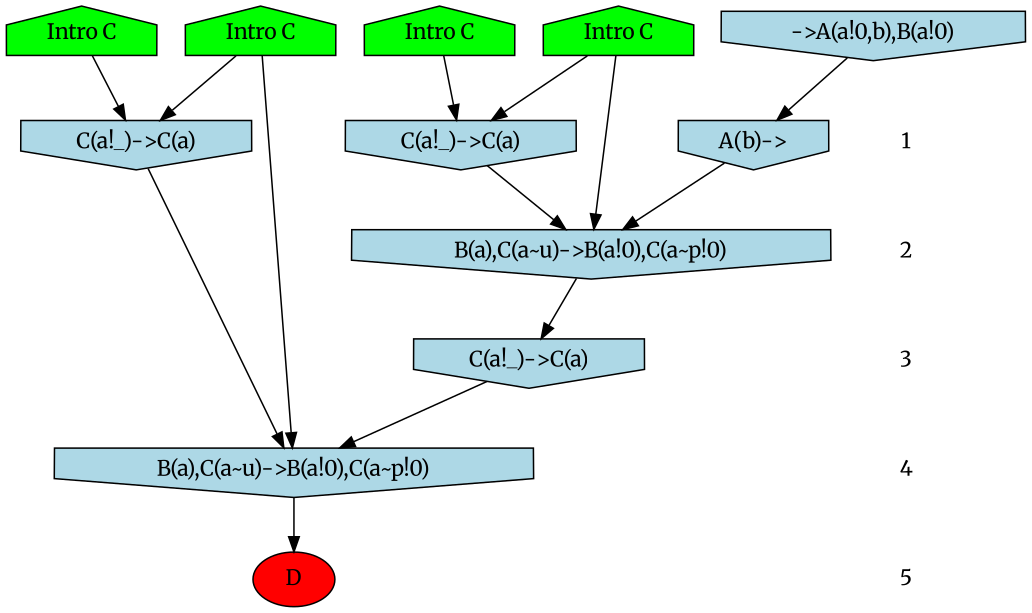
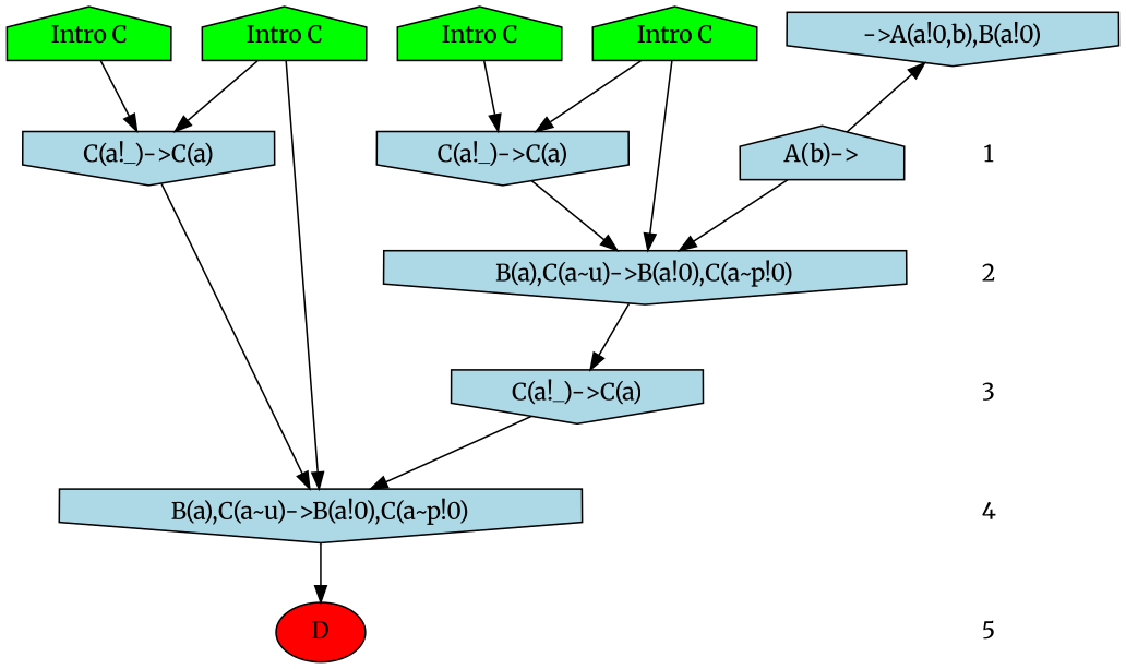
  digraph {
    fontname=Merriweather
    ranksep=.5
    node [fillcolor=lightblue fontname=Merriweather shape=invhouse style=filled]
    edge [fontname=Merriweather]
    n1 [fillcolor=green label="Intro C" shape=house]
    n2 [fillcolor=green label="Intro C" shape=house]
    n3 [fillcolor=green label="Intro C" shape=house]
    n4 [fillcolor=green label="Intro C" shape=house]
    n5 [label="->A(a!0,b),B(a!0)"]
    1 [shape=plaintext fillcolor="" style=""]
-   n7 [label="A(b)->"]
+   n7 [label="A(b)->" shape=house]
    n8 [label="C(a!_)->C(a)"]
    n9 [label="C(a!_)->C(a)"]
    2 [shape=plaintext fillcolor="" style=""]
    n11 [label="B(a),C(a~u)->B(a!0),C(a~p!0)"]
    3 [shape=plaintext fillcolor="" style=""]
    n13 [label="C(a!_)->C(a)"]
    4 [shape=plaintext fillcolor="" style=""]
    n15 [label="B(a),C(a~u)->B(a!0),C(a~p!0)"]
    5 [shape=plaintext fillcolor="" style=""]
    n17 [fillcolor=red label=D shape=""]
    subgraph sub_1 {
      rank=same
      n1
      n2
      n3
      n4
      n5
    }
    subgraph sub_2 {
      rank=same
      1
      n7
      n8
      n9
    }
    subgraph sub_3 {
      rank=same
      2
      n11
    }
    subgraph sub_4 {
      rank=same
      3
      n13
    }
    subgraph sub_5 {
      rank=same
      4
      n15
    }
    subgraph sub_6 {
      rank=same
      5
      n17
    }
    n1 -> n9
    n1 -> n15
    n2 -> n9
    n3 -> n8
    n3 -> n11
    n4 -> n8
-   n5 -> n7
+   n7 -> n5
    1 -> 2 [style=invis]
    n7 -> n11
    n8 -> n11
    n9 -> n15
    2 -> 3 [style=invis]
    n11 -> n13
    3 -> 4 [style=invis]
    n13 -> n15
    4 -> 5 [style=invis]
    n15 -> n17
  }
